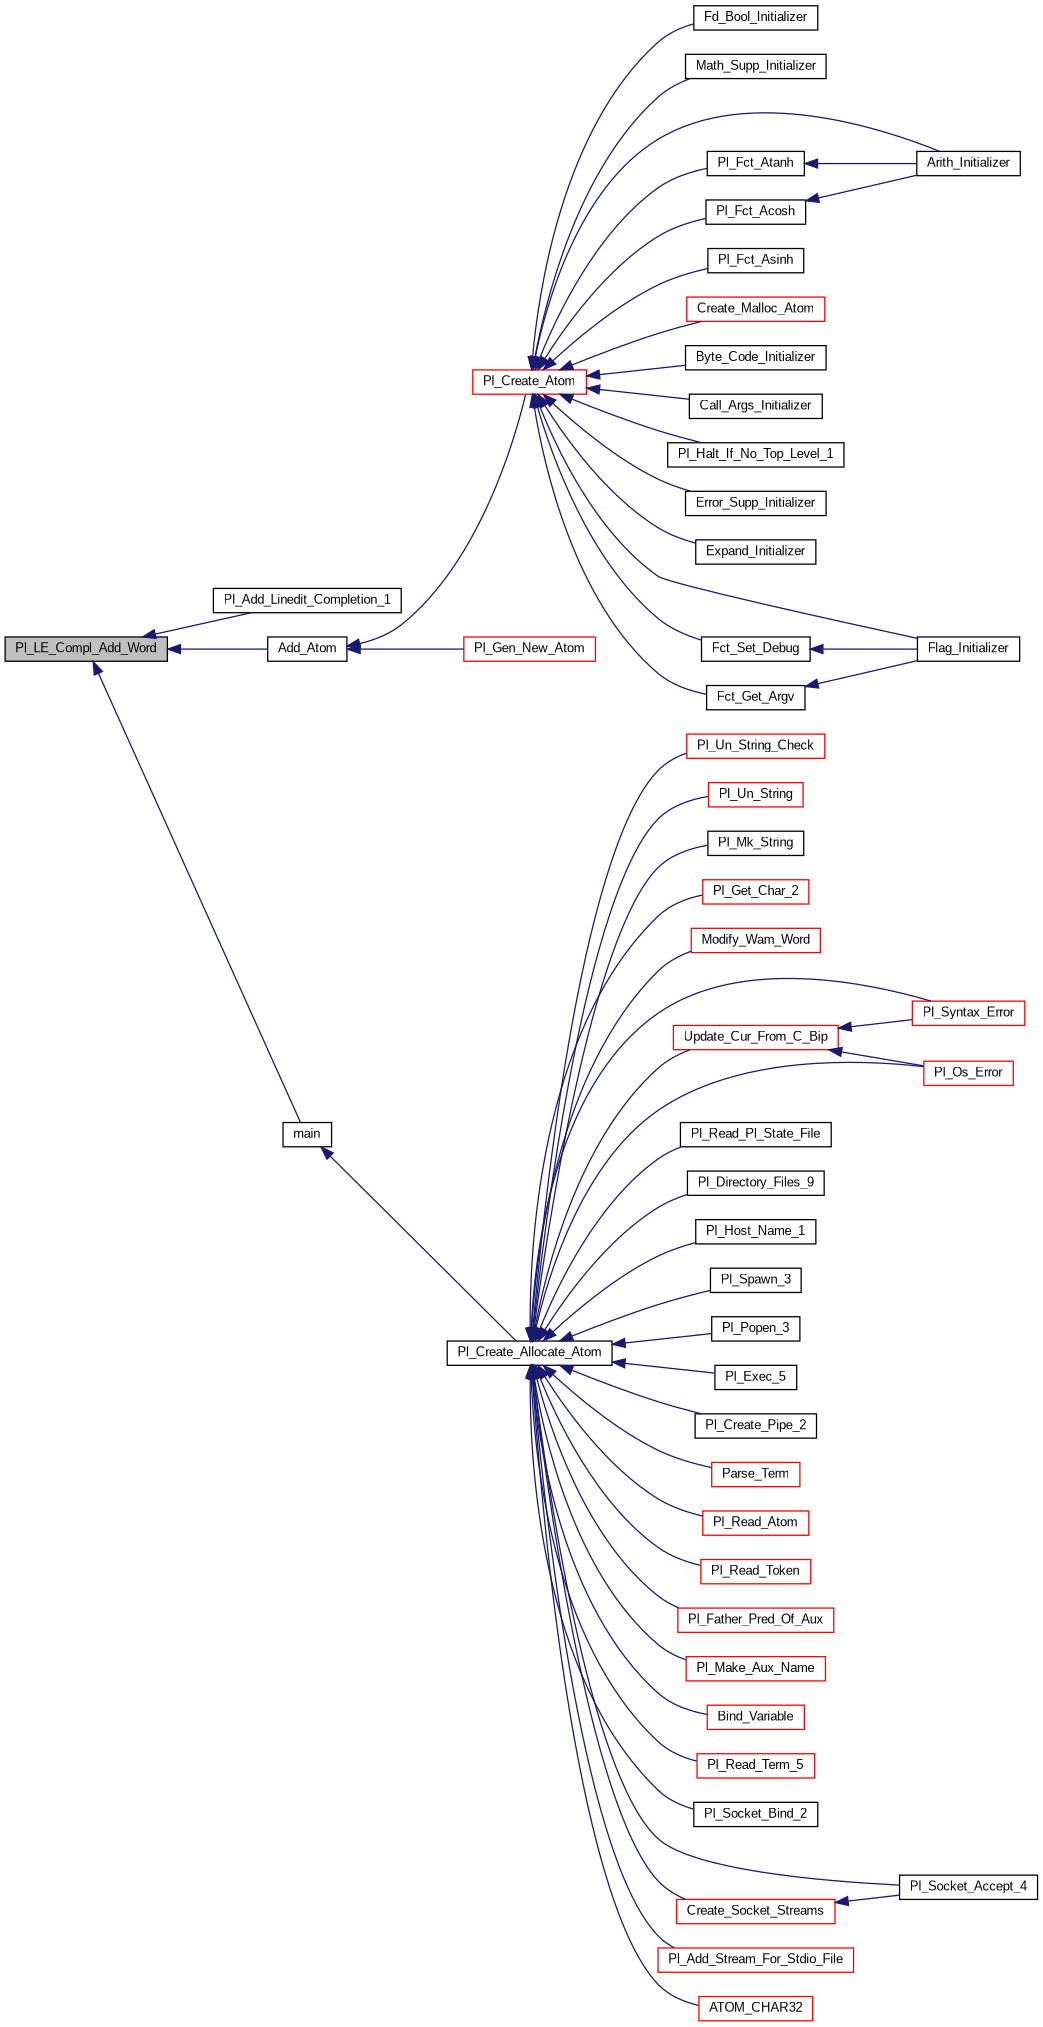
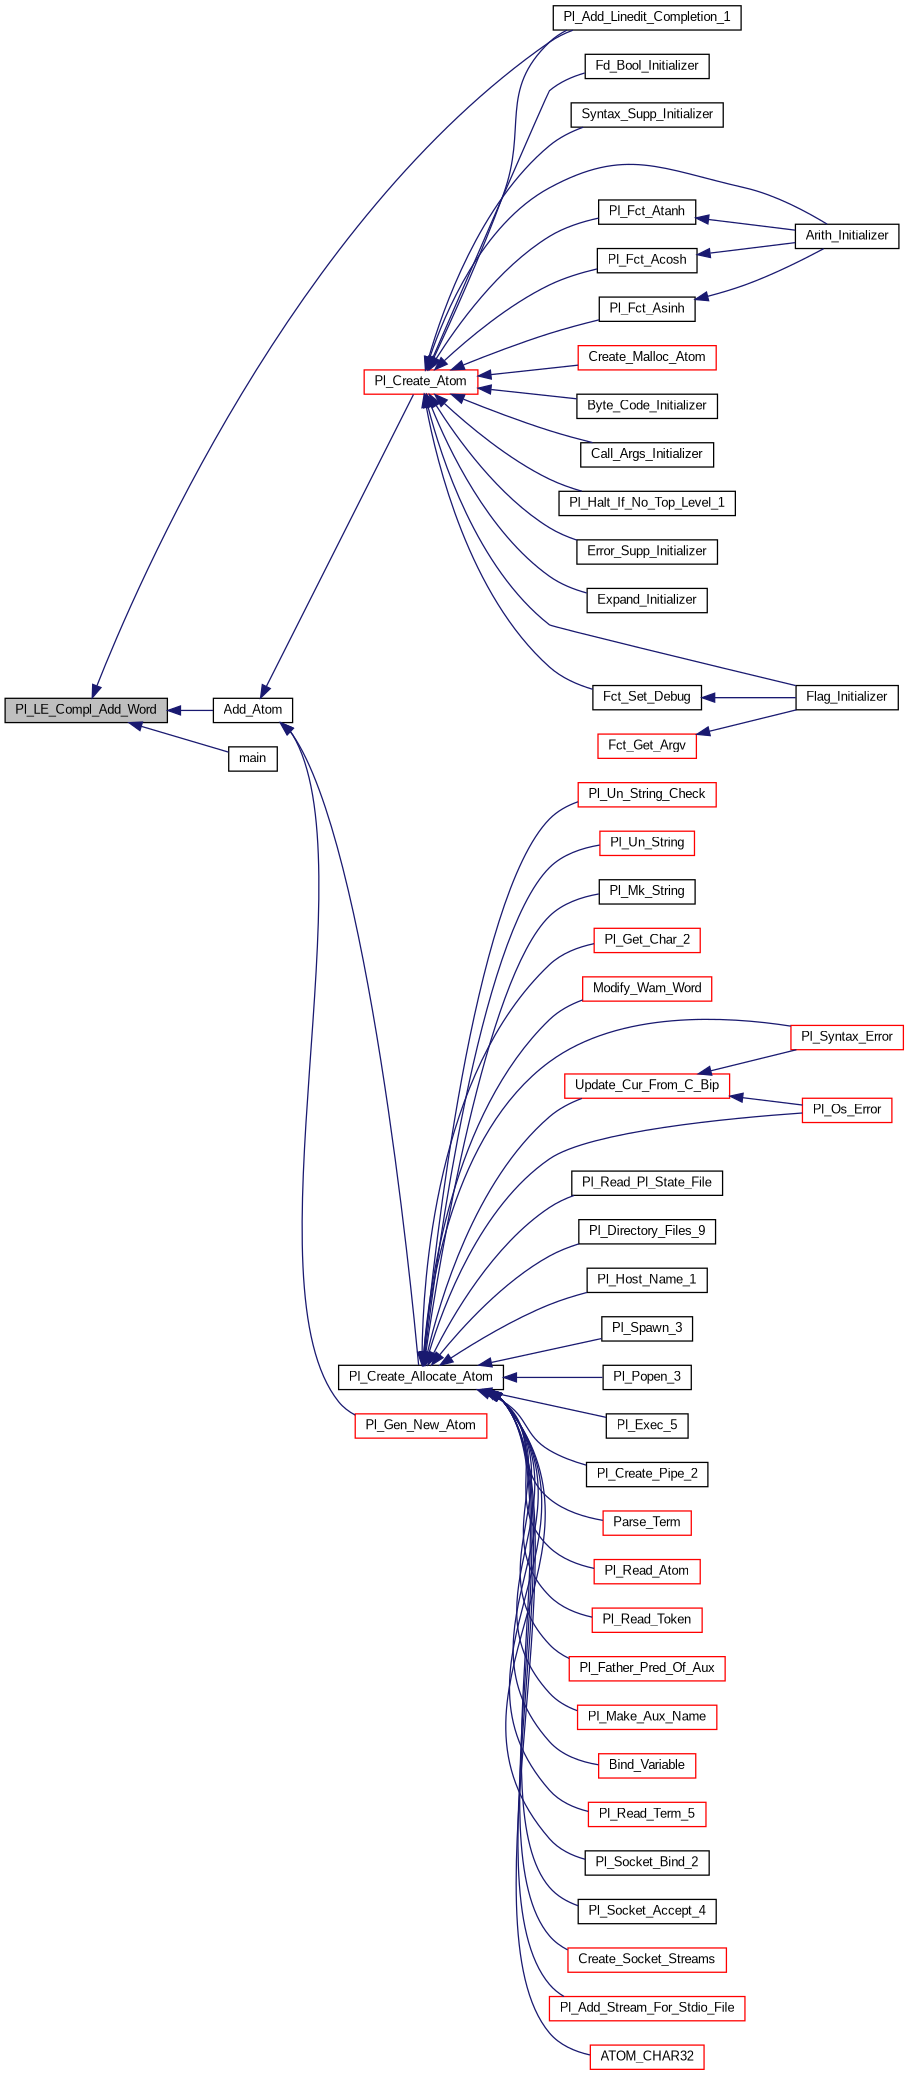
  digraph {
    fontname="Liberation Sans"
    rankdir=LR
    node [color=black fillcolor=white fontname="Liberation Sans" fontsize=10 shape=record style=filled]
    edge [color=midnightblue dir=back fontname="Liberation Sans" fontsize=10 labelfontname=Helvetica labelfontsize=10 style=solid]
    n1 [fillcolor=grey75 fontcolor=black height=0.2 label=Pl_LE_Compl_Add_Word width=0.4]
    n2 [height=0.2 label=Pl_Add_Linedit_Completion_1 width=0.4]
    n3 [height=0.2 label=Add_Atom width=0.4]
    n4 [height=0.2 label=main width=0.4]
    n5 [height=0.2 label=Pl_Create_Allocate_Atom width=0.4]
    n6 [color=red height=0.2 label=Pl_Create_Atom width=0.4]
    n7 [color=red height=0.2 label=Pl_Gen_New_Atom width=0.4]
    n8 [color=red height=0.2 label=Pl_Un_String_Check width=0.4]
    n9 [color=red height=0.2 label=Pl_Un_String width=0.4]
    n10 [height=0.2 label=Pl_Mk_String width=0.4]
    n11 [color=red height=0.2 label=Pl_Get_Char_2 width=0.4]
    n12 [color=red height=0.2 label=Modify_Wam_Word width=0.4]
    n13 [color=red height=0.2 label=Update_Cur_From_C_Bip width=0.4]
    n14 [color=red height=0.2 label=Pl_Syntax_Error width=0.4]
    n15 [color=red height=0.2 label=Pl_Os_Error width=0.4]
    n16 [height=0.2 label=Pl_Read_Pl_State_File width=0.4]
    n17 [height=0.2 label=Pl_Directory_Files_9 width=0.4]
    n18 [height=0.2 label=Pl_Host_Name_1 width=0.4]
    n19 [height=0.2 label=Pl_Spawn_3 width=0.4]
    n20 [height=0.2 label=Pl_Popen_3 width=0.4]
    n21 [height=0.2 label=Pl_Exec_5 width=0.4]
    n22 [height=0.2 label=Pl_Create_Pipe_2 width=0.4]
    n23 [color=red height=0.2 label=Parse_Term width=0.4]
    n24 [color=red height=0.2 label=Pl_Read_Atom width=0.4]
    n25 [color=red height=0.2 label=Pl_Read_Token width=0.4]
    n26 [color=red height=0.2 label=Pl_Father_Pred_Of_Aux width=0.4]
    n27 [color=red height=0.2 label=Pl_Make_Aux_Name width=0.4]
    n28 [color=red height=0.2 label=Bind_Variable width=0.4]
    n29 [color=red height=0.2 label=Pl_Read_Term_5 width=0.4]
    n30 [height=0.2 label=Pl_Socket_Bind_2 width=0.4]
    n31 [height=0.2 label=Pl_Socket_Accept_4 width=0.4]
    n32 [color=red height=0.2 label=Create_Socket_Streams width=0.4]
    n33 [color=red height=0.2 label=Pl_Add_Stream_For_Stdio_File width=0.4]
    n34 [color=red height=0.2 label=ATOM_CHAR32 width=0.4]
    n35 [height=0.2 label=Fd_Bool_Initializer width=0.4]
-   n36 [height=0.2 label=Math_Supp_Initializer width=0.4]
+   n36 [height=0.2 label=Syntax_Supp_Initializer width=0.4]
    n37 [height=0.2 label=Arith_Initializer width=0.4]
    n38 [height=0.2 label=Pl_Fct_Atanh width=0.4]
    n39 [height=0.2 label=Pl_Fct_Acosh width=0.4]
    n40 [height=0.2 label=Pl_Fct_Asinh width=0.4]
    n41 [color=red height=0.2 label=Create_Malloc_Atom width=0.4]
    n42 [height=0.2 label=Byte_Code_Initializer width=0.4]
    n43 [height=0.2 label=Call_Args_Initializer width=0.4]
    n44 [height=0.2 label=Pl_Halt_If_No_Top_Level_1 width=0.4]
    n45 [height=0.2 label=Error_Supp_Initializer width=0.4]
    n46 [height=0.2 label=Expand_Initializer width=0.4]
    n47 [height=0.2 label=Flag_Initializer width=0.4]
    n48 [height=0.2 label=Fct_Set_Debug width=0.4]
-   n49 [height=0.2 label=Fct_Get_Argv width=0.4]
+   n49 [color=red height=0.2 label=Fct_Get_Argv width=0.4]
    n1 -> n2
    n1 -> n3
    n1 -> n4
-   n4 -> n5
+   n3 -> n5
    n3 -> n6
    n3 -> n7
    n5 -> n8
    n5 -> n9
    n5 -> n10
    n5 -> n11
    n5 -> n12
    n5 -> n13
    n5 -> n14
    n5 -> n15
    n5 -> n16
    n5 -> n17
    n5 -> n18
    n5 -> n19
    n5 -> n20
    n5 -> n21
    n5 -> n22
    n5 -> n23
    n5 -> n24
    n5 -> n25
    n5 -> n26
    n5 -> n27
    n5 -> n28
    n5 -> n29
    n5 -> n30
    n5 -> n31
    n5 -> n32
    n5 -> n33
    n5 -> n34
    n6 -> n35
    n6 -> n36
    n6 -> n37
    n6 -> n38
    n6 -> n39
    n6 -> n40
    n6 -> n41
    n6 -> n42
    n6 -> n43
    n6 -> n44
    n6 -> n45
    n6 -> n46
    n6 -> n47
    n6 -> n48
-   n6 -> n49
+   n6 -> n2
    n13 -> n14
    n13 -> n15
-   n32 -> n31
    n38 -> n37
    n39 -> n37
+   n40 -> n37
    n48 -> n47
    n49 -> n47
  }
